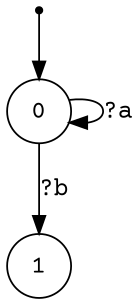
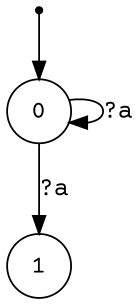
  digraph {
    fontname="Courier Prime"
    node [shape=circle fontname="Courier Prime"]
    edge [fontname="Courier Prime"]
    ENTRY [shape=point]
    0
    1
    ENTRY -> 0
    0 -> 0 [label="?a"]
-   0 -> 1 [label="?b"]
+   0 -> 1 [label="?a"]
  }
